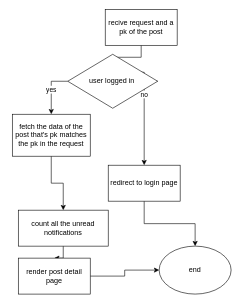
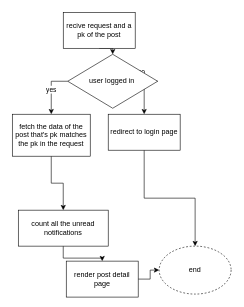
  <mxCell id="0" />
  <mxCell id="1" parent="0" />
- <mxCell id="2" value="end" style="ellipse;whiteSpace=wrap;html=1;" parent="1" vertex="1"><mxGeometry x="265" y="410" width="120" height="80" as="geometry" /></mxCell>
+ <mxCell id="2" value="end" style="ellipse;whiteSpace=wrap;html=1;dashed=1;" parent="1" vertex="1"><mxGeometry x="265" y="410" width="120" height="80" as="geometry" /></mxCell>
  <mxCell id="3" value="" style="edgeStyle=orthogonalEdgeStyle;rounded=0;orthogonalLoop=1;jettySize=auto;html=1;" parent="1" source="4" target="6" edge="1"><mxGeometry relative="1" as="geometry" /></mxCell>
  <mxCell id="4" value="fetch the data of the post that's pk matches the pk in the request" style="whiteSpace=wrap;html=1;" parent="1" vertex="1"><mxGeometry x="20" y="190" width="130" height="70" as="geometry" /></mxCell>
  <mxCell id="5" value="" style="edgeStyle=orthogonalEdgeStyle;rounded=0;orthogonalLoop=1;jettySize=auto;html=1;" parent="1" source="6" target="10" edge="1"><mxGeometry relative="1" as="geometry" /></mxCell>
  <mxCell id="6" value="count all the unread notifications" style="whiteSpace=wrap;html=1;" parent="1" vertex="1"><mxGeometry x="30" y="350" width="150" height="60" as="geometry" /></mxCell>
  <mxCell id="7" style="edgeStyle=orthogonalEdgeStyle;rounded=0;orthogonalLoop=1;jettySize=auto;html=1;exitX=0.5;exitY=1;exitDx=0;exitDy=0;entryX=0.5;entryY=0;entryDx=0;entryDy=0;" parent="1" source="8" target="13" edge="1"><mxGeometry relative="1" as="geometry" /></mxCell>
- <mxCell id="8" value="recive request and a pk of the post" style="whiteSpace=wrap;html=1;" parent="1" vertex="1"><mxGeometry x="175" y="15" width="120" height="60" as="geometry" /></mxCell>
+ <mxCell id="8" value="recive request and a pk of the post" style="whiteSpace=wrap;html=1;" parent="1" vertex="1"><mxGeometry x="105" y="20" width="120" height="60" as="geometry" /></mxCell>
  <mxCell id="9" value="" style="edgeStyle=orthogonalEdgeStyle;rounded=0;orthogonalLoop=1;jettySize=auto;html=1;" parent="1" source="10" target="2" edge="1"><mxGeometry relative="1" as="geometry" /></mxCell>
- <mxCell id="10" value="render post detail page" style="whiteSpace=wrap;html=1;" parent="1" vertex="1"><mxGeometry x="30" y="430" width="120" height="60" as="geometry" /></mxCell>
+ <mxCell id="10" value="render post detail page" style="whiteSpace=wrap;html=1;" parent="1" vertex="1"><mxGeometry x="110" y="435" width="120" height="60" as="geometry" /></mxCell>
  <mxCell id="11" value="no" style="edgeStyle=orthogonalEdgeStyle;rounded=0;orthogonalLoop=1;jettySize=auto;html=1;exitX=1;exitY=0.5;exitDx=0;exitDy=0;" parent="1" source="13" target="15" edge="1"><mxGeometry relative="1" as="geometry"><Array as="points"><mxPoint x="218" y="120" /><mxPoint x="240" y="120" /></Array></mxGeometry></mxCell>
  <mxCell id="12" value="yes" style="edgeStyle=orthogonalEdgeStyle;rounded=0;orthogonalLoop=1;jettySize=auto;html=1;exitX=0;exitY=0.5;exitDx=0;exitDy=0;entryX=0.5;entryY=0;entryDx=0;entryDy=0;" parent="1" source="13" target="4" edge="1"><mxGeometry relative="1" as="geometry" /></mxCell>
  <mxCell id="13" value="user logged in&amp;nbsp;" style="rhombus;whiteSpace=wrap;html=1;" parent="1" vertex="1"><mxGeometry x="112.5" y="90" width="150" height="90" as="geometry" /></mxCell>
  <mxCell id="14" style="edgeStyle=orthogonalEdgeStyle;rounded=0;orthogonalLoop=1;jettySize=auto;html=1;entryX=0.5;entryY=0;entryDx=0;entryDy=0;" parent="1" source="15" target="2" edge="1"><mxGeometry relative="1" as="geometry" /></mxCell>
- <mxCell id="15" value="redirect to login page" style="whiteSpace=wrap;html=1;" parent="1" vertex="1"><mxGeometry x="180" y="275" width="120" height="60" as="geometry" /></mxCell>
+ <mxCell id="15" value="redirect to login page" style="whiteSpace=wrap;html=1;" parent="1" vertex="1"><mxGeometry x="180" y="190" width="120" height="60" as="geometry" /></mxCell>
